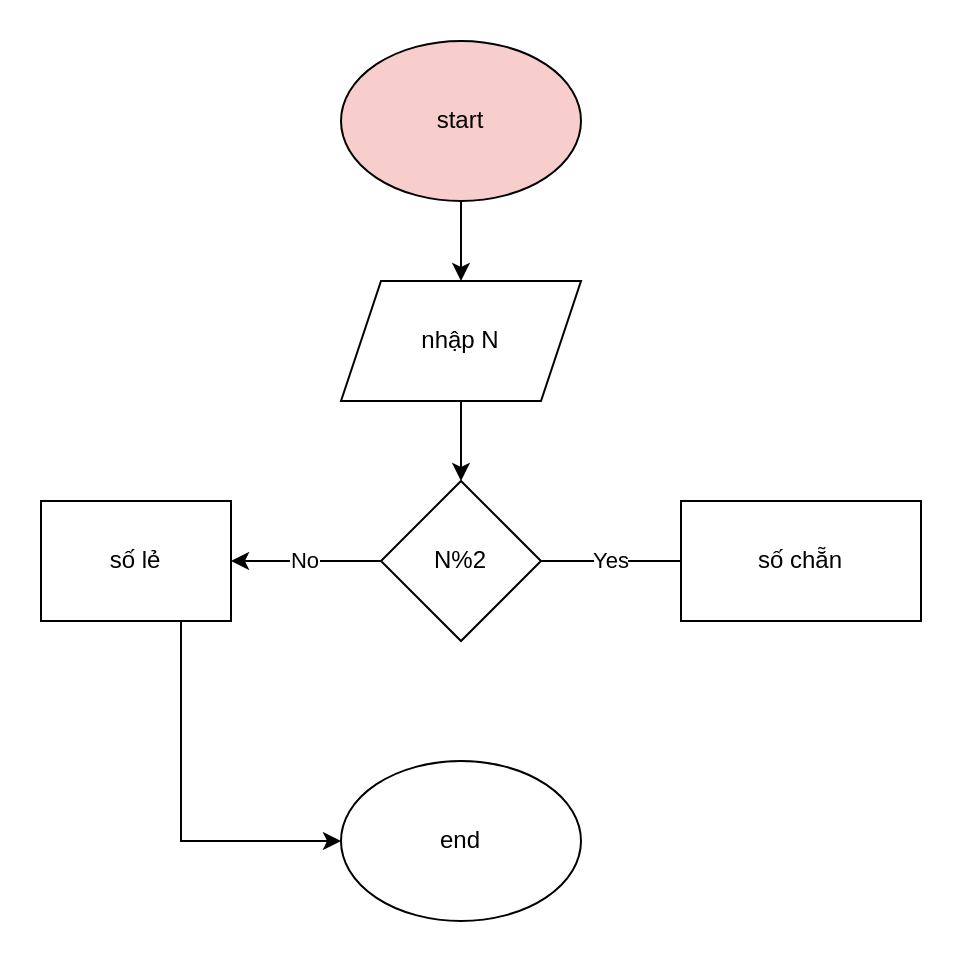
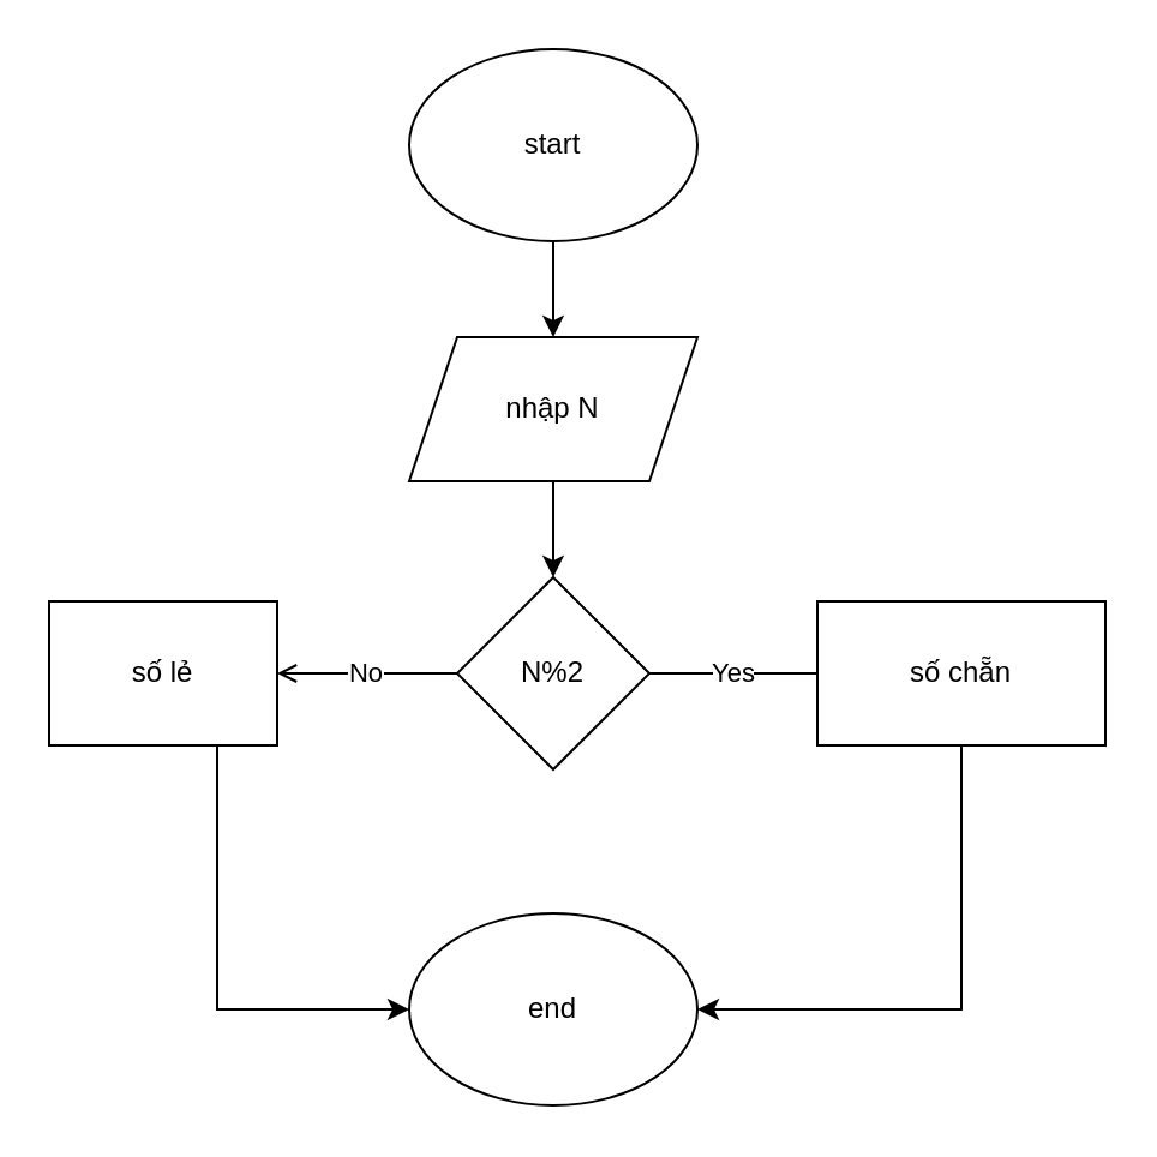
  <mxCell id="0" />
  <mxCell id="1" parent="0" />
  <mxCell id="2" value="" style="edgeStyle=orthogonalEdgeStyle;rounded=0;orthogonalLoop=1;jettySize=auto;html=1;" edge="1" parent="1" source="3" target="5"><mxGeometry relative="1" as="geometry" /></mxCell>
- <mxCell id="3" value="start" style="ellipse;whiteSpace=wrap;html=1;fillColor=#f8cecc;" vertex="1" parent="1"><mxGeometry x="170" y="20" width="120" height="80" as="geometry" /></mxCell>
+ <mxCell id="3" value="start" style="ellipse;whiteSpace=wrap;html=1;" vertex="1" parent="1"><mxGeometry x="170" y="20" width="120" height="80" as="geometry" /></mxCell>
  <mxCell id="4" value="" style="edgeStyle=orthogonalEdgeStyle;rounded=0;orthogonalLoop=1;jettySize=auto;html=1;" edge="1" parent="1" source="5" target="8"><mxGeometry relative="1" as="geometry" /></mxCell>
  <mxCell id="5" value="nhập N" style="shape=parallelogram;perimeter=parallelogramPerimeter;whiteSpace=wrap;html=1;fixedSize=1;" vertex="1" parent="1"><mxGeometry x="170" y="140" width="120" height="60" as="geometry" /></mxCell>
  <mxCell id="6" value="Yes" style="edgeStyle=orthogonalEdgeStyle;rounded=0;orthogonalLoop=1;jettySize=auto;html=1;endArrow=none;" edge="1" parent="1" source="8" target="10"><mxGeometry relative="1" as="geometry" /></mxCell>
- <mxCell id="7" value="No" style="edgeStyle=orthogonalEdgeStyle;rounded=0;orthogonalLoop=1;jettySize=auto;html=1;" edge="1" parent="1" source="8" target="12"><mxGeometry relative="1" as="geometry" /></mxCell>
+ <mxCell id="7" value="No" style="edgeStyle=orthogonalEdgeStyle;rounded=0;orthogonalLoop=1;jettySize=auto;html=1;endArrow=open;" edge="1" parent="1" source="8" target="12"><mxGeometry relative="1" as="geometry" /></mxCell>
  <mxCell id="8" value="N%2" style="rhombus;whiteSpace=wrap;html=1;" vertex="1" parent="1"><mxGeometry x="190" y="240" width="80" height="80" as="geometry" /></mxCell>
+ <mxCell id="9" style="edgeStyle=orthogonalEdgeStyle;rounded=0;orthogonalLoop=1;jettySize=auto;html=1;entryX=1;entryY=0.5;entryDx=0;entryDy=0;" edge="1" parent="1" source="10" target="13"><mxGeometry relative="1" as="geometry"><Array as="points"><mxPoint x="400" y="420" /></Array></mxGeometry></mxCell>
  <mxCell id="10" value="số chẵn" style="rounded=0;whiteSpace=wrap;html=1;" vertex="1" parent="1"><mxGeometry x="340" y="250" width="120" height="60" as="geometry" /></mxCell>
  <mxCell id="11" style="edgeStyle=orthogonalEdgeStyle;rounded=0;orthogonalLoop=1;jettySize=auto;html=1;entryX=0;entryY=0.5;entryDx=0;entryDy=0;" edge="1" parent="1" source="12" target="13"><mxGeometry relative="1" as="geometry"><Array as="points"><mxPoint x="90" y="420" /></Array></mxGeometry></mxCell>
  <mxCell id="12" value="số lẻ" style="rounded=0;whiteSpace=wrap;html=1;" vertex="1" parent="1"><mxGeometry x="20" y="250" width="95" height="60" as="geometry" /></mxCell>
  <mxCell id="13" value="end" style="ellipse;whiteSpace=wrap;html=1;" vertex="1" parent="1"><mxGeometry x="170" y="380" width="120" height="80" as="geometry" /></mxCell>
